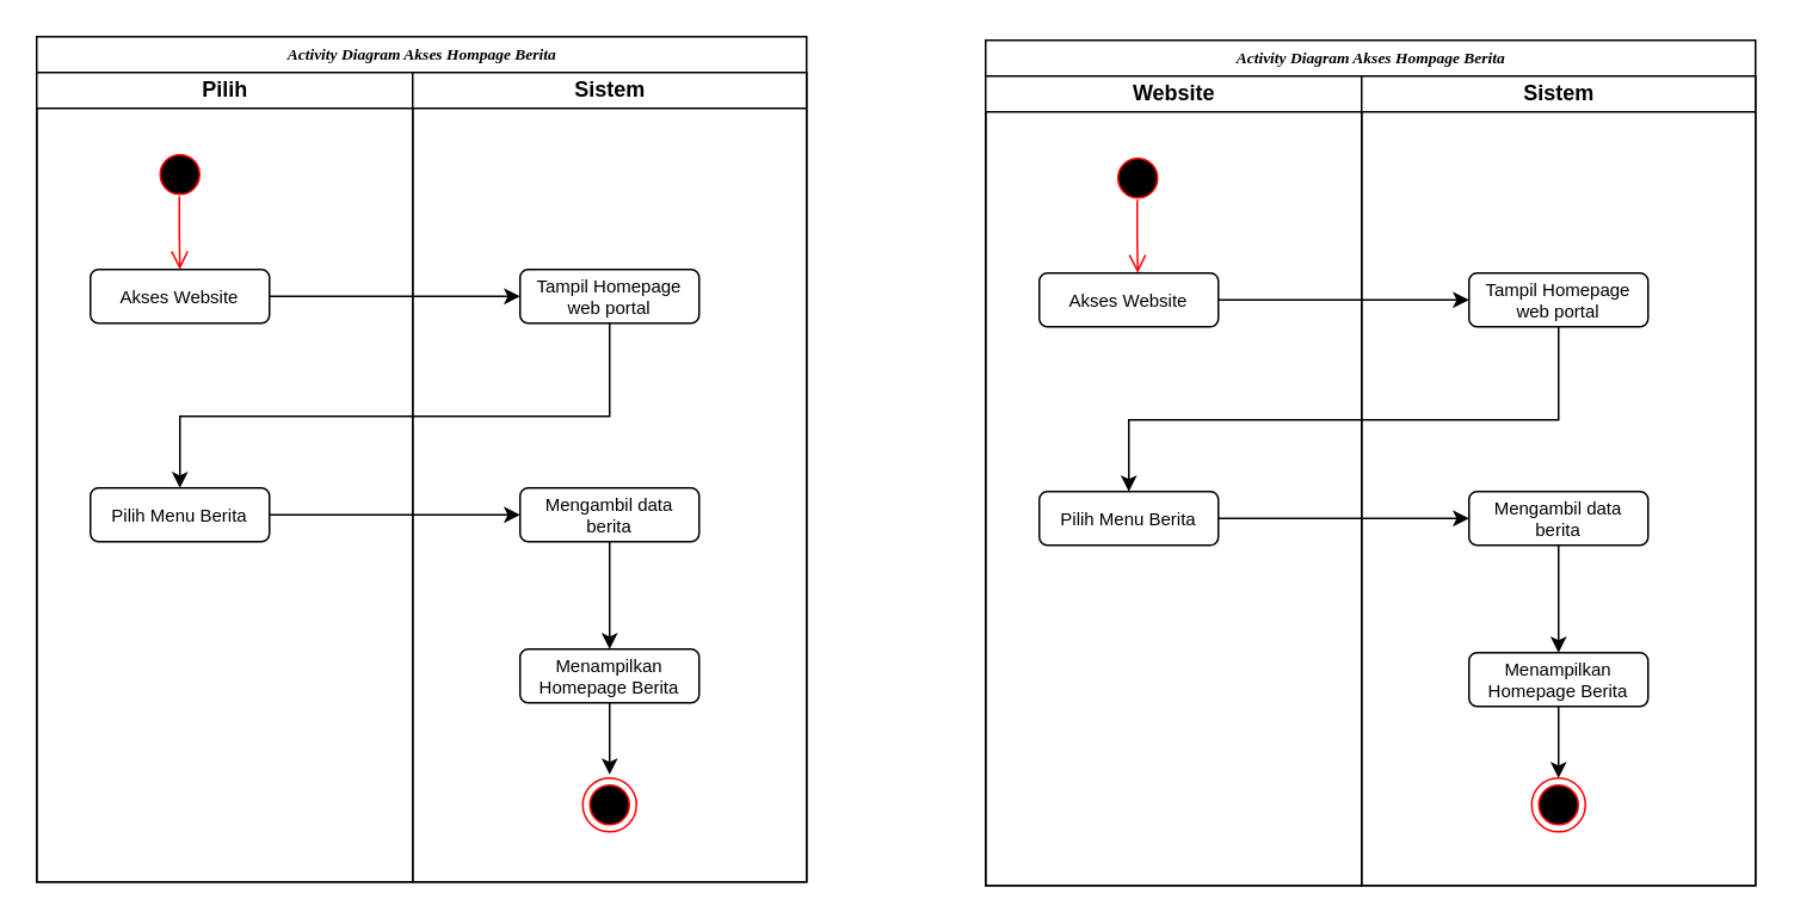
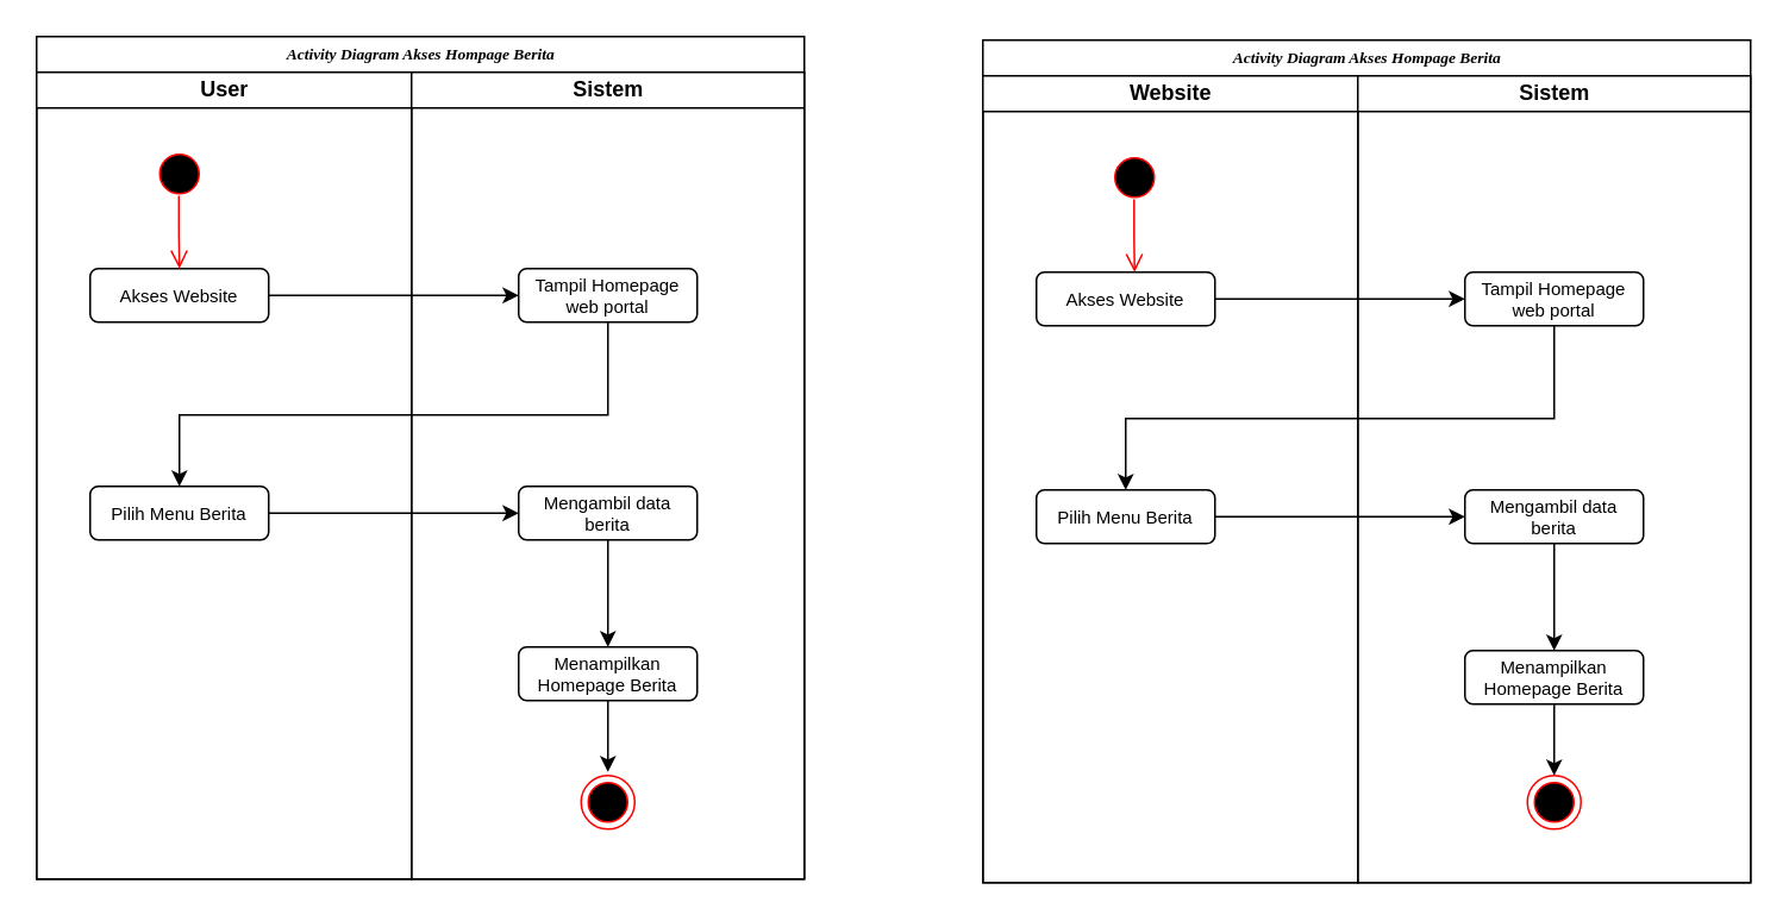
  <mxCell id="0" />
  <mxCell id="1" parent="0" />
  <mxCell id="2" value="&lt;font style=&quot;font-size: 9px;&quot;&gt;&lt;b style=&quot;mso-bidi-font-weight:normal&quot;&gt;&lt;i style=&quot;mso-bidi-font-style:normal&quot;&gt;&lt;span style=&quot;font-family: &amp;quot;Times New Roman&amp;quot;, serif;&quot;&gt;Activity Diagram Akses Hompage Berita&lt;/span&gt;&lt;/i&gt;&lt;br&gt;&lt;/b&gt;&lt;/font&gt;" style="swimlane;html=1;childLayout=stackLayout;startSize=20;rounded=0;shadow=0;labelBackgroundColor=none;strokeWidth=1;fontFamily=Verdana;fontSize=8;align=center;" parent="1" vertex="1"><mxGeometry x="20" y="20" width="430" height="472" as="geometry" /></mxCell>
- <mxCell id="3" value="Pilih" style="swimlane;html=1;startSize=20;" parent="2" vertex="1"><mxGeometry y="20" width="210" height="452" as="geometry" /></mxCell>
+ <mxCell id="3" value="User" style="swimlane;html=1;startSize=20;" parent="2" vertex="1"><mxGeometry y="20" width="210" height="452" as="geometry" /></mxCell>
  <mxCell id="4" value="Akses Website" style="rounded=1;whiteSpace=wrap;html=1;fontSize=10;" parent="3" vertex="1"><mxGeometry x="30" y="110" width="100" height="30" as="geometry" /></mxCell>
  <mxCell id="5" value="Pilih Menu Berita" style="rounded=1;whiteSpace=wrap;html=1;fontSize=10;" parent="3" vertex="1"><mxGeometry x="30" y="232" width="100" height="30" as="geometry" /></mxCell>
  <mxCell id="6" value="&lt;div&gt;Tampil Homepage&lt;/div&gt;&lt;div&gt;web portal&lt;br&gt;&lt;/div&gt;" style="rounded=1;whiteSpace=wrap;html=1;fontSize=10;" parent="3" vertex="1"><mxGeometry x="270" y="110" width="100" height="30" as="geometry" /></mxCell>
  <mxCell id="7" style="edgeStyle=orthogonalEdgeStyle;rounded=0;orthogonalLoop=1;jettySize=auto;html=1;entryX=0.5;entryY=0;entryDx=0;entryDy=0;" parent="3" source="8" target="10" edge="1"><mxGeometry relative="1" as="geometry" /></mxCell>
  <mxCell id="8" value="Mengambil data berita" style="rounded=1;whiteSpace=wrap;html=1;fontSize=10;" parent="3" vertex="1"><mxGeometry x="270" y="232" width="100" height="30" as="geometry" /></mxCell>
  <mxCell id="9" style="edgeStyle=orthogonalEdgeStyle;rounded=0;orthogonalLoop=1;jettySize=auto;html=1;entryX=0.5;entryY=0;entryDx=0;entryDy=0;" parent="3" source="10" edge="1"><mxGeometry relative="1" as="geometry"><mxPoint x="320" y="392.0" as="targetPoint" /></mxGeometry></mxCell>
  <mxCell id="10" value="Menampilkan Homepage Berita" style="rounded=1;whiteSpace=wrap;html=1;fontSize=10;" parent="3" vertex="1"><mxGeometry x="270" y="322" width="100" height="30" as="geometry" /></mxCell>
  <mxCell id="11" style="edgeStyle=orthogonalEdgeStyle;rounded=0;orthogonalLoop=1;jettySize=auto;html=1;entryX=0;entryY=0.5;entryDx=0;entryDy=0;" parent="3" source="4" target="6" edge="1"><mxGeometry relative="1" as="geometry" /></mxCell>
  <mxCell id="12" style="edgeStyle=orthogonalEdgeStyle;rounded=0;orthogonalLoop=1;jettySize=auto;html=1;" parent="3" source="6" target="5" edge="1"><mxGeometry relative="1" as="geometry"><Array as="points"><mxPoint x="320" y="192" /><mxPoint x="80" y="192" /></Array></mxGeometry></mxCell>
  <mxCell id="13" style="edgeStyle=orthogonalEdgeStyle;rounded=0;orthogonalLoop=1;jettySize=auto;html=1;entryX=0;entryY=0.5;entryDx=0;entryDy=0;" parent="3" source="5" target="8" edge="1"><mxGeometry relative="1" as="geometry" /></mxCell>
  <mxCell id="14" value="" style="ellipse;html=1;shape=startState;fillColor=#000000;strokeColor=#ff0000;" vertex="1" parent="3"><mxGeometry x="65" y="42" width="30" height="30" as="geometry" /></mxCell>
  <mxCell id="15" value="" style="edgeStyle=orthogonalEdgeStyle;html=1;verticalAlign=bottom;endArrow=open;endSize=8;strokeColor=#ff0000;rounded=0;exitX=0.49;exitY=0.906;exitDx=0;exitDy=0;exitPerimeter=0;" edge="1" source="14" parent="3"><mxGeometry relative="1" as="geometry"><mxPoint x="80" y="110" as="targetPoint" /><mxPoint x="80" y="80" as="sourcePoint" /></mxGeometry></mxCell>
  <mxCell id="16" value="Sistem" style="swimlane;html=1;startSize=20;" parent="2" vertex="1"><mxGeometry x="210" y="20" width="220" height="452" as="geometry" /></mxCell>
  <mxCell id="17" value="" style="ellipse;html=1;shape=endState;fillColor=#000000;strokeColor=#ff0000;" vertex="1" parent="16"><mxGeometry x="95" y="394" width="30" height="30" as="geometry" /></mxCell>
  <mxCell id="18" value="&lt;font style=&quot;font-size: 9px;&quot;&gt;&lt;b style=&quot;mso-bidi-font-weight:normal&quot;&gt;&lt;i style=&quot;mso-bidi-font-style:normal&quot;&gt;&lt;span style=&quot;font-family: &amp;quot;Times New Roman&amp;quot;, serif;&quot;&gt;Activity Diagram Akses Hompage Berita&lt;/span&gt;&lt;/i&gt;&lt;br&gt;&lt;/b&gt;&lt;/font&gt;" style="swimlane;html=1;childLayout=stackLayout;startSize=20;rounded=0;shadow=0;labelBackgroundColor=none;strokeWidth=1;fontFamily=Verdana;fontSize=8;align=center;" parent="1" vertex="1"><mxGeometry x="550" y="22" width="430" height="472" as="geometry" /></mxCell>
  <mxCell id="19" value="Website" style="swimlane;html=1;startSize=20;" parent="18" vertex="1"><mxGeometry y="20" width="210" height="452" as="geometry" /></mxCell>
  <mxCell id="20" value="Akses Website" style="rounded=1;whiteSpace=wrap;html=1;fontSize=10;" parent="19" vertex="1"><mxGeometry x="30" y="110" width="100" height="30" as="geometry" /></mxCell>
  <mxCell id="21" value="Pilih Menu Berita" style="rounded=1;whiteSpace=wrap;html=1;fontSize=10;" parent="19" vertex="1"><mxGeometry x="30" y="232" width="100" height="30" as="geometry" /></mxCell>
  <mxCell id="22" value="&lt;div&gt;Tampil Homepage&lt;/div&gt;&lt;div&gt;web portal&lt;br&gt;&lt;/div&gt;" style="rounded=1;whiteSpace=wrap;html=1;fontSize=10;" parent="19" vertex="1"><mxGeometry x="270" y="110" width="100" height="30" as="geometry" /></mxCell>
  <mxCell id="23" style="edgeStyle=orthogonalEdgeStyle;rounded=0;orthogonalLoop=1;jettySize=auto;html=1;entryX=0.5;entryY=0;entryDx=0;entryDy=0;" parent="19" source="24" target="26" edge="1"><mxGeometry relative="1" as="geometry" /></mxCell>
  <mxCell id="24" value="Mengambil data berita" style="rounded=1;whiteSpace=wrap;html=1;fontSize=10;" parent="19" vertex="1"><mxGeometry x="270" y="232" width="100" height="30" as="geometry" /></mxCell>
  <mxCell id="25" style="edgeStyle=orthogonalEdgeStyle;rounded=0;orthogonalLoop=1;jettySize=auto;html=1;entryX=0.5;entryY=0;entryDx=0;entryDy=0;" parent="19" source="26" edge="1"><mxGeometry relative="1" as="geometry"><mxPoint x="320" y="392" as="targetPoint" /></mxGeometry></mxCell>
  <mxCell id="26" value="Menampilkan Homepage Berita" style="rounded=1;whiteSpace=wrap;html=1;fontSize=10;" parent="19" vertex="1"><mxGeometry x="270" y="322" width="100" height="30" as="geometry" /></mxCell>
  <mxCell id="27" style="edgeStyle=orthogonalEdgeStyle;rounded=0;orthogonalLoop=1;jettySize=auto;html=1;entryX=0;entryY=0.5;entryDx=0;entryDy=0;" parent="19" source="20" target="22" edge="1"><mxGeometry relative="1" as="geometry" /></mxCell>
  <mxCell id="28" style="edgeStyle=orthogonalEdgeStyle;rounded=0;orthogonalLoop=1;jettySize=auto;html=1;" parent="19" source="22" target="21" edge="1"><mxGeometry relative="1" as="geometry"><Array as="points"><mxPoint x="320" y="192" /><mxPoint x="80" y="192" /></Array></mxGeometry></mxCell>
  <mxCell id="29" style="edgeStyle=orthogonalEdgeStyle;rounded=0;orthogonalLoop=1;jettySize=auto;html=1;entryX=0;entryY=0.5;entryDx=0;entryDy=0;" parent="19" source="21" target="24" edge="1"><mxGeometry relative="1" as="geometry" /></mxCell>
  <mxCell id="30" value="" style="ellipse;html=1;shape=startState;fillColor=#000000;strokeColor=#ff0000;" vertex="1" parent="19"><mxGeometry x="70" y="42" width="30" height="30" as="geometry" /></mxCell>
  <mxCell id="31" value="" style="edgeStyle=orthogonalEdgeStyle;html=1;verticalAlign=bottom;endArrow=open;endSize=8;strokeColor=#ff0000;rounded=0;exitX=0.49;exitY=0.906;exitDx=0;exitDy=0;exitPerimeter=0;" edge="1" source="30" parent="19"><mxGeometry relative="1" as="geometry"><mxPoint x="85" y="110" as="targetPoint" /><mxPoint x="85" y="80" as="sourcePoint" /></mxGeometry></mxCell>
  <mxCell id="32" value="Sistem" style="swimlane;html=1;startSize=20;" parent="18" vertex="1"><mxGeometry x="210" y="20" width="220" height="452" as="geometry" /></mxCell>
  <mxCell id="33" value="" style="ellipse;html=1;shape=endState;fillColor=#000000;strokeColor=#ff0000;" vertex="1" parent="32"><mxGeometry x="95" y="392" width="30" height="30" as="geometry" /></mxCell>
